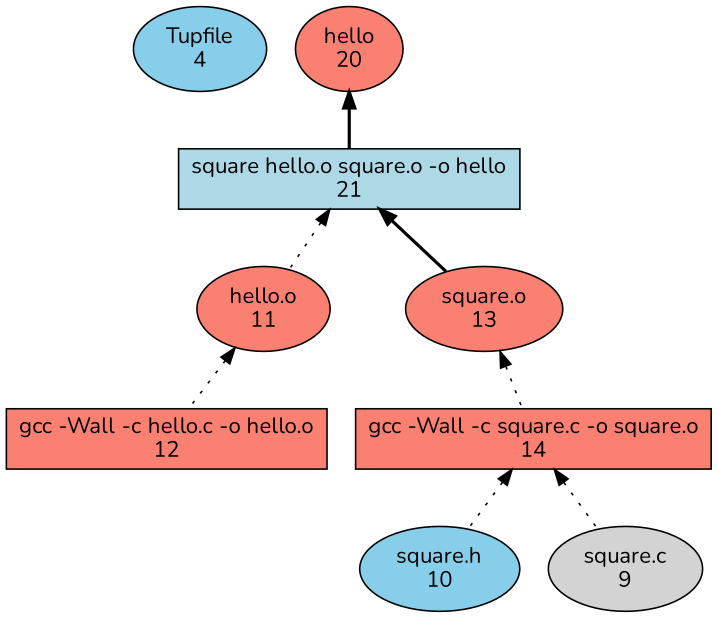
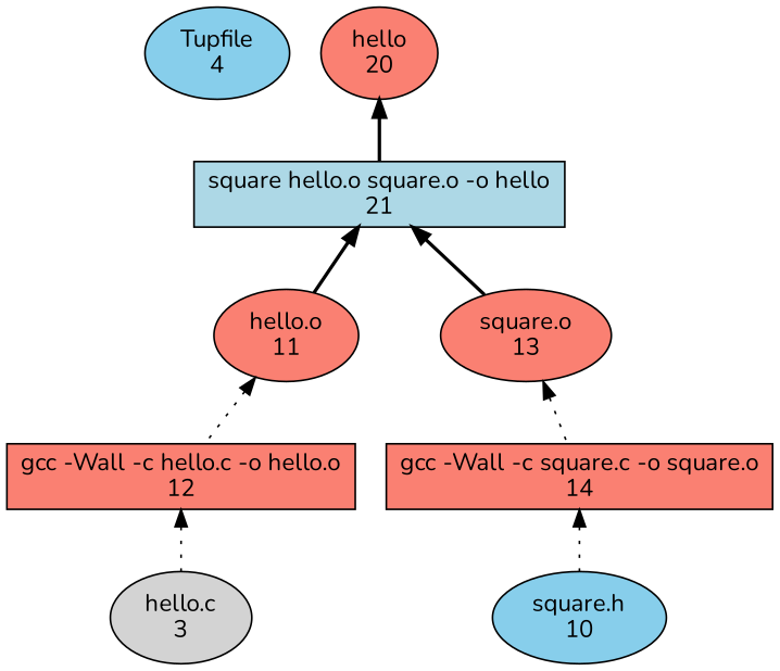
  digraph {
    fontname=Nunito
    node [color="#000000" fillcolor=salmon fontcolor="#000000" fontname=Nunito shape=oval style="solid,filled"]
    edge [dir=back fontname=Nunito style=dotted]
    n1 [fillcolor=skyblue label="Tupfile\n4"]
    n2 [label="hello\n20"]
    n3 [fillcolor=lightblue label="square hello.o square.o -o hello\n21" shape=rectangle]
    n4 [label="hello.o\n11"]
    n5 [label="square.o\n13"]
+   n6 [fillcolor=lightgrey label="hello.c\n3"]
    n7 [label="gcc -Wall -c hello.c -o hello.o\n12" shape=rectangle]
    n8 [fillcolor=skyblue label="square.h\n10"]
    n9 [label="gcc -Wall -c square.c -o square.o\n14" shape=rectangle]
-   n10 [fillcolor=lightgrey label="square.c\n9"]
    n2 -> n3 [style=bold]
-   n3 -> n4
+   n3 -> n4 [style=bold]
    n3 -> n5 [style=bold]
    n4 -> n7
    n5 -> n9
+   n7 -> n6
    n9 -> n8
-   n9 -> n10
  }
